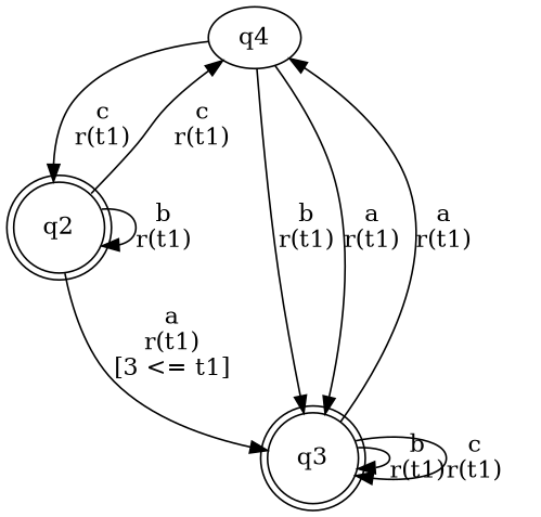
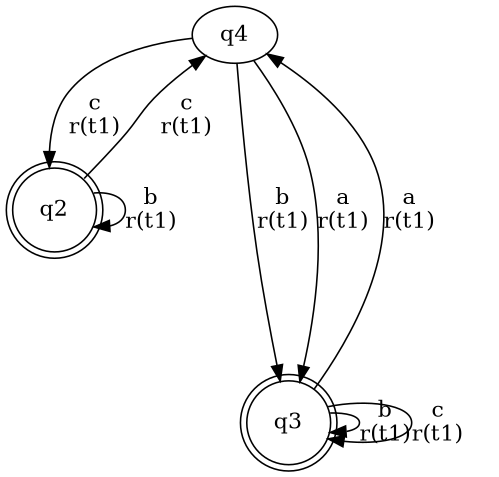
  digraph {
    node [shape=doublecircle]
    n1 [label=q4 shape=""]
    n2 [label=q2]
    n3 [label=q3]
    n1 -> n2 [label="c\nr(t1)\n"]
    n1 -> n3 [label="b\nr(t1)\n"]
    n1 -> n3 [label="a\nr(t1)\n"]
    n2 -> n1 [label="c\nr(t1)\n"]
    n2 -> n2 [label="b\nr(t1)\n"]
-   n2 -> n3 [label="a\nr(t1)\n[3 <= t1]"]
    n3 -> n1 [label="a\nr(t1)\n"]
    n3 -> n3 [label="b\nr(t1)\n"]
    n3 -> n3 [label="c\nr(t1)\n"]
  }
